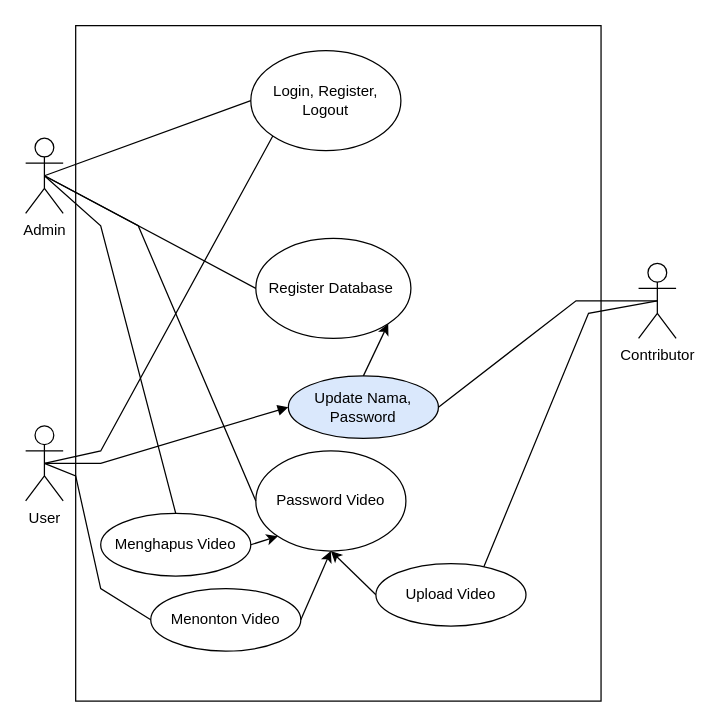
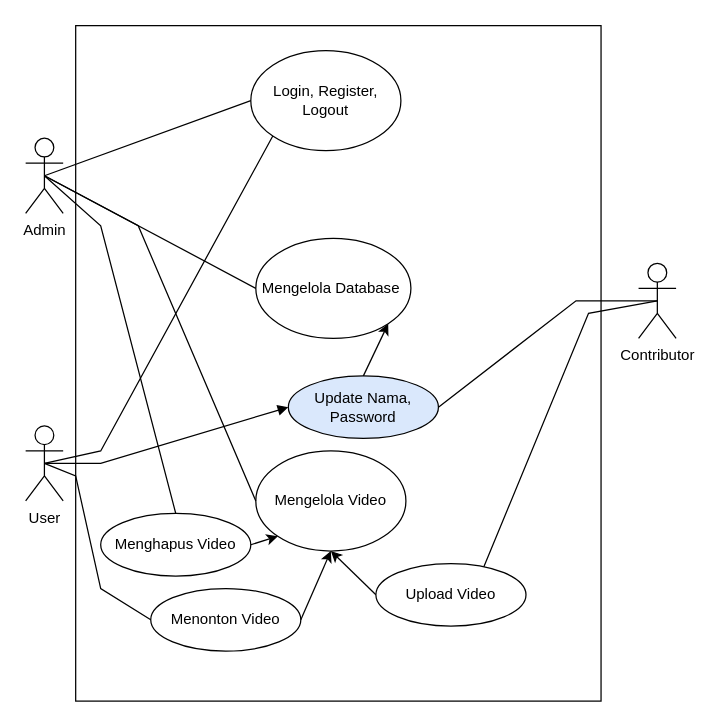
  <mxCell id="0" />
  <mxCell id="1" parent="0" />
  <mxCell id="2" value="Admin" style="shape=umlActor;verticalLabelPosition=bottom;verticalAlign=top;html=1;outlineConnect=0;" vertex="1" parent="1"><mxGeometry x="20" y="110" width="30" height="60" as="geometry" /></mxCell>
  <mxCell id="3" value="User" style="shape=umlActor;verticalLabelPosition=bottom;verticalAlign=top;html=1;outlineConnect=0;" vertex="1" parent="1"><mxGeometry x="20" y="340" width="30" height="60" as="geometry" /></mxCell>
  <mxCell id="4" value="Contributor" style="shape=umlActor;verticalLabelPosition=bottom;verticalAlign=top;html=1;outlineConnect=0;" vertex="1" parent="1"><mxGeometry x="510" y="210" width="30" height="60" as="geometry" /></mxCell>
  <mxCell id="5" value="Login, Register, Logout" style="ellipse;whiteSpace=wrap;html=1;" vertex="1" parent="1"><mxGeometry x="200" y="40" width="120" height="80" as="geometry" /></mxCell>
- <mxCell id="6" value="Password Video&lt;br&gt;" style="ellipse;whiteSpace=wrap;html=1;" vertex="1" parent="1"><mxGeometry x="204" y="360" width="120" height="80" as="geometry" /></mxCell>
+ <mxCell id="6" value="Mengelola Video&lt;br&gt;" style="ellipse;whiteSpace=wrap;html=1;" vertex="1" parent="1"><mxGeometry x="204" y="360" width="120" height="80" as="geometry" /></mxCell>
  <mxCell id="7" value="Menonton Video" style="ellipse;whiteSpace=wrap;html=1;" vertex="1" parent="1"><mxGeometry x="120" y="470" width="120" height="50" as="geometry" /></mxCell>
  <mxCell id="8" value="" style="endArrow=classic;html=1;rounded=0;entryX=0.5;entryY=1;entryDx=0;entryDy=0;exitX=1;exitY=0.5;exitDx=0;exitDy=0;" edge="1" parent="1" source="7" target="6"><mxGeometry width="50" height="50" relative="1" as="geometry"><mxPoint x="45" y="380" as="sourcePoint" /><mxPoint x="130" y="495" as="targetPoint" /></mxGeometry></mxCell>
  <mxCell id="9" value="" style="endArrow=classic;html=1;rounded=0;exitX=0;exitY=0.5;exitDx=0;exitDy=0;entryX=0.5;entryY=1;entryDx=0;entryDy=0;" edge="1" parent="1" source="16" target="6"><mxGeometry width="50" height="50" relative="1" as="geometry"><mxPoint x="310" y="505" as="sourcePoint" /><mxPoint x="290" y="440" as="targetPoint" /></mxGeometry></mxCell>
  <mxCell id="10" value="" style="endArrow=none;html=1;rounded=0;exitX=0.5;exitY=0.5;exitDx=0;exitDy=0;exitPerimeter=0;entryX=0;entryY=0.5;entryDx=0;entryDy=0;" edge="1" parent="1" source="3" target="7"><mxGeometry width="50" height="50" relative="1" as="geometry"><mxPoint x="210" y="340" as="sourcePoint" /><mxPoint x="260" y="290" as="targetPoint" /><Array as="points"><mxPoint x="60" y="380" /><mxPoint x="80" y="470" /></Array></mxGeometry></mxCell>
  <mxCell id="11" value="" style="endArrow=none;html=1;rounded=0;entryX=0.5;entryY=0.5;entryDx=0;entryDy=0;exitX=0;exitY=1;exitDx=0;exitDy=0;entryPerimeter=0;" edge="1" parent="1" source="5" target="3"><mxGeometry width="50" height="50" relative="1" as="geometry"><mxPoint x="270" y="230" as="sourcePoint" /><mxPoint x="130" y="495" as="targetPoint" /><Array as="points"><mxPoint x="80" y="360" /></Array></mxGeometry></mxCell>
  <mxCell id="12" value="" style="endArrow=none;html=1;rounded=0;entryX=0.5;entryY=0.5;entryDx=0;entryDy=0;exitX=0;exitY=0.5;exitDx=0;exitDy=0;entryPerimeter=0;" edge="1" parent="1" source="5" target="2"><mxGeometry width="50" height="50" relative="1" as="geometry"><mxPoint x="231.574" y="218.284" as="sourcePoint" /><mxPoint x="45" y="380" as="targetPoint" /></mxGeometry></mxCell>
  <mxCell id="13" value="" style="endArrow=none;html=1;rounded=0;entryX=0;entryY=0.5;entryDx=0;entryDy=0;exitX=0.5;exitY=0.5;exitDx=0;exitDy=0;exitPerimeter=0;" edge="1" parent="1" source="2" target="6"><mxGeometry width="50" height="50" relative="1" as="geometry"><mxPoint x="231.574" y="218.284" as="sourcePoint" /><mxPoint x="45" y="380" as="targetPoint" /><Array as="points"><mxPoint x="110" y="180" /></Array></mxGeometry></mxCell>
  <mxCell id="14" value="" style="endArrow=none;html=1;rounded=0;exitX=0.5;exitY=0.5;exitDx=0;exitDy=0;exitPerimeter=0;entryX=0.5;entryY=0;entryDx=0;entryDy=0;" edge="1" parent="1" source="4"><mxGeometry width="50" height="50" relative="1" as="geometry"><mxPoint x="45" y="380" as="sourcePoint" /><mxPoint x="375" y="480" as="targetPoint" /><Array as="points"><mxPoint x="470" y="250" /></Array></mxGeometry></mxCell>
  <mxCell id="15" value="Menghapus Video" style="ellipse;whiteSpace=wrap;html=1;" vertex="1" parent="1"><mxGeometry x="80" y="410" width="120" height="50" as="geometry" /></mxCell>
  <mxCell id="16" value="Upload Video" style="ellipse;whiteSpace=wrap;html=1;" vertex="1" parent="1"><mxGeometry x="300" y="450" width="120" height="50" as="geometry" /></mxCell>
  <mxCell id="17" value="" style="endArrow=none;html=1;rounded=0;exitX=0.5;exitY=0;exitDx=0;exitDy=0;entryX=0.5;entryY=0.5;entryDx=0;entryDy=0;entryPerimeter=0;" edge="1" parent="1" source="15" target="2"><mxGeometry width="50" height="50" relative="1" as="geometry"><mxPoint x="214" y="190" as="sourcePoint" /><mxPoint x="40" y="140" as="targetPoint" /><Array as="points"><mxPoint x="80" y="180" /></Array></mxGeometry></mxCell>
  <mxCell id="18" value="" style="endArrow=classic;html=1;rounded=0;exitX=1;exitY=0.5;exitDx=0;exitDy=0;entryX=0;entryY=1;entryDx=0;entryDy=0;" edge="1" parent="1" source="15" target="6"><mxGeometry width="50" height="50" relative="1" as="geometry"><mxPoint x="320" y="515" as="sourcePoint" /><mxPoint x="274" y="450" as="targetPoint" /></mxGeometry></mxCell>
- <mxCell id="19" value="Register Database&amp;nbsp;" style="ellipse;whiteSpace=wrap;html=1;" vertex="1" parent="1"><mxGeometry x="204" y="190" width="124" height="80" as="geometry" /></mxCell>
+ <mxCell id="19" value="Mengelola Database&amp;nbsp;" style="ellipse;whiteSpace=wrap;html=1;" vertex="1" parent="1"><mxGeometry x="204" y="190" width="124" height="80" as="geometry" /></mxCell>
  <mxCell id="20" value="" style="endArrow=none;html=1;rounded=0;entryX=0.5;entryY=0.5;entryDx=0;entryDy=0;exitX=0;exitY=0.5;exitDx=0;exitDy=0;entryPerimeter=0;" edge="1" parent="1" source="19" target="2"><mxGeometry width="50" height="50" relative="1" as="geometry"><mxPoint x="214" y="110" as="sourcePoint" /><mxPoint x="45" y="150" as="targetPoint" /></mxGeometry></mxCell>
  <mxCell id="21" value="Update Nama, Password" style="ellipse;whiteSpace=wrap;html=1;fillColor=#dae8fc;" vertex="1" parent="1"><mxGeometry x="230" y="300" width="120" height="50" as="geometry" /></mxCell>
  <mxCell id="22" value="" style="endArrow=classic;html=1;rounded=0;exitX=0.5;exitY=0;exitDx=0;exitDy=0;entryX=1;entryY=1;entryDx=0;entryDy=0;" edge="1" parent="1" source="21" target="19"><mxGeometry width="50" height="50" relative="1" as="geometry"><mxPoint x="310" y="485" as="sourcePoint" /><mxPoint x="274" y="450" as="targetPoint" /></mxGeometry></mxCell>
  <mxCell id="23" value="" style="endArrow=none;html=1;rounded=0;exitX=0.5;exitY=0.5;exitDx=0;exitDy=0;exitPerimeter=0;entryX=1;entryY=0.5;entryDx=0;entryDy=0;" edge="1" parent="1" source="4" target="21"><mxGeometry width="50" height="50" relative="1" as="geometry"><mxPoint x="535" y="250" as="sourcePoint" /><mxPoint x="385" y="490" as="targetPoint" /><Array as="points"><mxPoint x="460" y="240" /></Array></mxGeometry></mxCell>
  <mxCell id="24" value="" style="endArrow=block;html=1;rounded=0;exitX=0.5;exitY=0.5;exitDx=0;exitDy=0;exitPerimeter=0;entryX=0;entryY=0.5;entryDx=0;entryDy=0;" edge="1" parent="1" source="3" target="21"><mxGeometry width="50" height="50" relative="1" as="geometry"><mxPoint x="210" y="320" as="sourcePoint" /><mxPoint x="260" y="270" as="targetPoint" /><Array as="points"><mxPoint x="80" y="370" /></Array></mxGeometry></mxCell>
  <mxCell id="25" value="" style="rounded=0;whiteSpace=wrap;html=1;fillColor=none;" vertex="1" parent="1"><mxGeometry x="60" y="20" width="420" height="540" as="geometry" /></mxCell>
